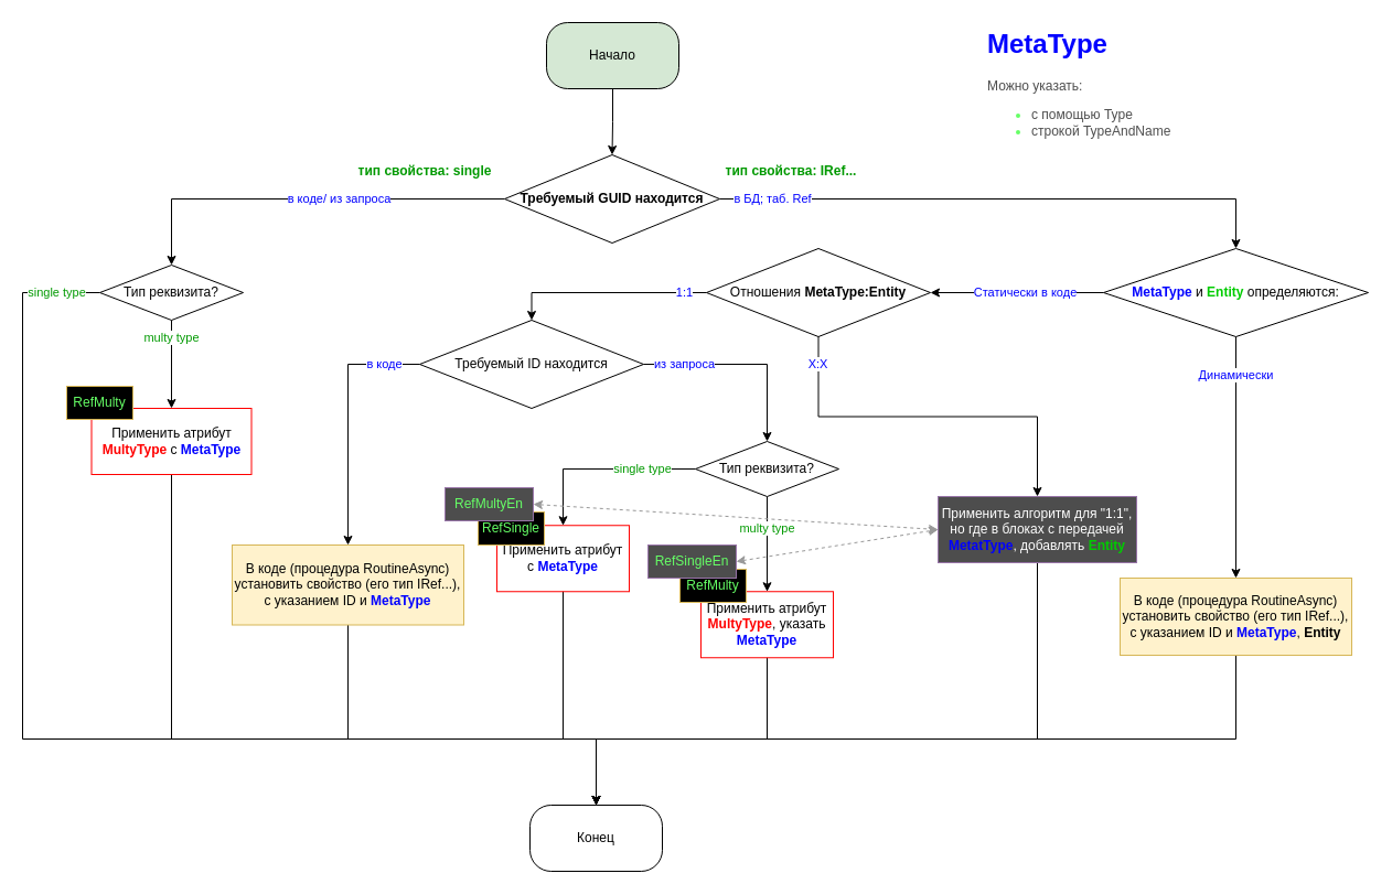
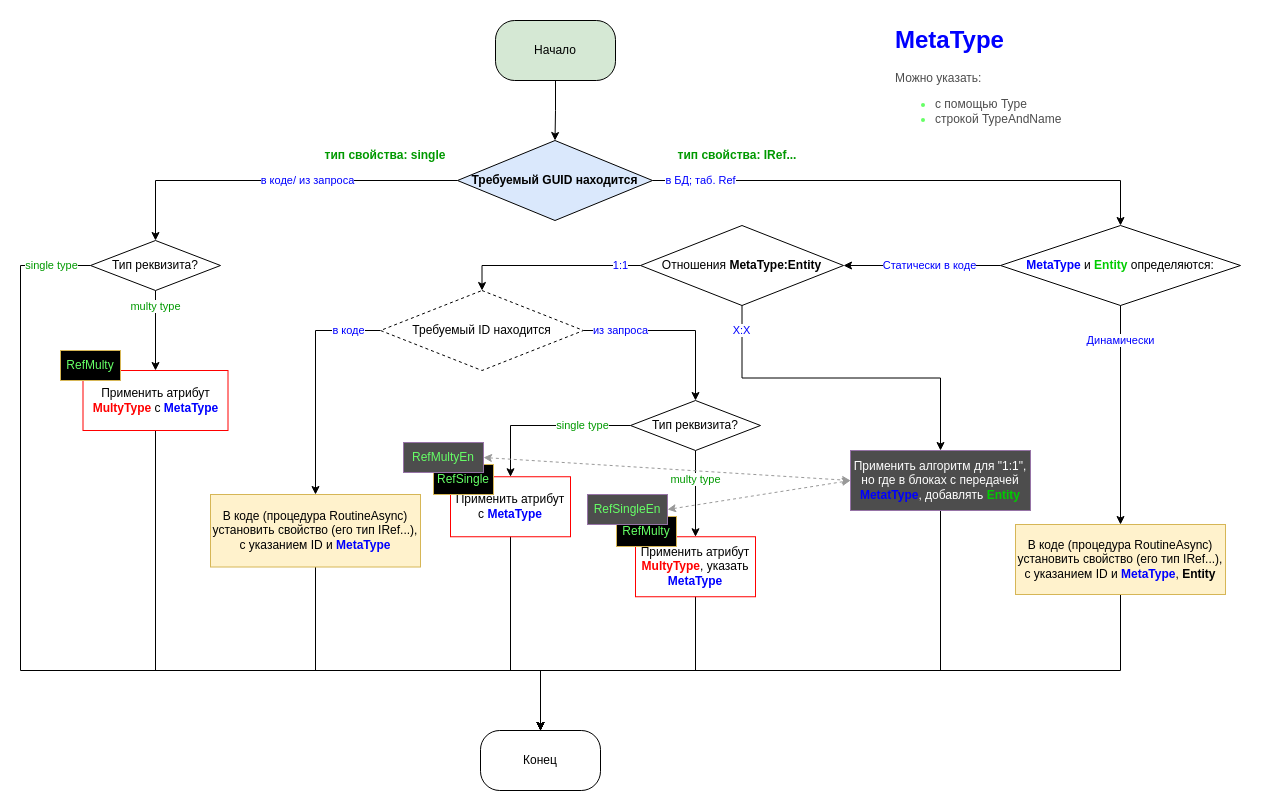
  <mxCell id="0" />
  <mxCell id="1" parent="0" />
  <mxCell id="2" value="" style="edgeStyle=orthogonalEdgeStyle;rounded=0;orthogonalLoop=1;jettySize=auto;html=1;fontColor=#66FF66;" edge="1" parent="1" source="3" target="7"><mxGeometry relative="1" as="geometry" /></mxCell>
  <mxCell id="3" value="Начало" style="rounded=1;whiteSpace=wrap;html=1;arcSize=32;fillColor=#d5e8d4;" parent="1" vertex="1"><mxGeometry x="495" y="20" width="120" height="60" as="geometry" /></mxCell>
  <mxCell id="4" value="Конец" style="rounded=1;whiteSpace=wrap;html=1;arcSize=32;" parent="1" vertex="1"><mxGeometry x="480" y="730" width="120" height="60" as="geometry" /></mxCell>
  <mxCell id="5" value="в коде/ из запроса" style="edgeStyle=orthogonalEdgeStyle;rounded=0;orthogonalLoop=1;jettySize=auto;html=1;fontColor=#0000FF;entryX=0.5;entryY=0;entryDx=0;entryDy=0;" edge="1" parent="1" source="7" target="13"><mxGeometry x="-0.171" relative="1" as="geometry"><mxPoint x="319.5" y="180" as="targetPoint" /><mxPoint as="offset" /></mxGeometry></mxCell>
  <mxCell id="6" value="в БД; таб. Ref" style="edgeStyle=orthogonalEdgeStyle;rounded=0;orthogonalLoop=1;jettySize=auto;html=1;fontColor=#0000FF;entryX=0.5;entryY=0;entryDx=0;entryDy=0;" edge="1" parent="1" source="7" target="35"><mxGeometry x="-0.813" relative="1" as="geometry"><mxPoint x="769.5" y="180" as="targetPoint" /><mxPoint as="offset" /></mxGeometry></mxCell>
- <mxCell id="7" value="Требуемый GUID находится" style="rhombus;whiteSpace=wrap;html=1;rounded=0;arcSize=0;fontStyle=1;verticalAlign=middle;horizontal=1;" vertex="1" parent="1"><mxGeometry x="457" y="140" width="195" height="80" as="geometry" /></mxCell>
+ <mxCell id="7" value="Требуемый GUID находится" style="rhombus;whiteSpace=wrap;html=1;rounded=0;arcSize=0;fontStyle=1;verticalAlign=middle;horizontal=1;fillColor=#dae8fc;" vertex="1" parent="1"><mxGeometry x="457" y="140" width="195" height="80" as="geometry" /></mxCell>
  <mxCell id="8" value="&lt;h1&gt;&lt;font color=&quot;#0000ff&quot;&gt;MetaType&lt;/font&gt;&lt;/h1&gt;&lt;p&gt;&lt;font color=&quot;#4d4d4d&quot;&gt;Можно указать:&lt;/font&gt;&lt;/p&gt;&lt;p&gt;&lt;/p&gt;&lt;ul&gt;&lt;li&gt;&lt;font color=&quot;#4d4d4d&quot;&gt;с помощью Type&lt;/font&gt;&lt;/li&gt;&lt;li&gt;&lt;font color=&quot;#4d4d4d&quot;&gt;строкой TypeAndName&lt;/font&gt;&lt;/li&gt;&lt;/ul&gt;&lt;p&gt;&lt;/p&gt;" style="text;html=1;strokeColor=none;fillColor=none;spacing=5;spacingTop=-20;whiteSpace=wrap;overflow=hidden;rounded=0;fontColor=#66FF66;" vertex="1" parent="1"><mxGeometry x="890" y="20" width="190" height="120" as="geometry" /></mxCell>
  <mxCell id="9" value="тип свойства: single" style="text;html=1;strokeColor=none;fillColor=none;align=center;verticalAlign=middle;whiteSpace=wrap;rounded=0;fontColor=#009900;fontStyle=1" vertex="1" parent="1"><mxGeometry x="320" y="140" width="130" height="30" as="geometry" /></mxCell>
- <mxCell id="10" value="тип свойства: IRef..." style="text;html=1;strokeColor=none;fillColor=none;align=center;verticalAlign=middle;whiteSpace=wrap;rounded=0;fontColor=#009900;fontStyle=1" vertex="1" parent="1"><mxGeometry x="652" y="140" width="130" height="30" as="geometry" /></mxCell>
+ <mxCell id="10" value="тип свойства: IRef..." style="text;html=1;strokeColor=none;fillColor=none;align=center;verticalAlign=middle;whiteSpace=wrap;rounded=0;fontColor=#009900;fontStyle=1" vertex="1" parent="1"><mxGeometry x="672" y="140" width="130" height="30" as="geometry" /></mxCell>
  <mxCell id="11" value="multy type" style="edgeStyle=orthogonalEdgeStyle;orthogonalLoop=1;jettySize=auto;html=1;fontColor=#009900;rounded=0;" edge="1" parent="1" source="13" target="18"><mxGeometry x="-0.6" relative="1" as="geometry"><mxPoint as="offset" /></mxGeometry></mxCell>
  <mxCell id="12" value="single type" style="edgeStyle=orthogonalEdgeStyle;orthogonalLoop=1;jettySize=auto;html=1;fontColor=#009900;rounded=0;exitX=0;exitY=0.5;exitDx=0;exitDy=0;" edge="1" parent="1" source="13" target="4"><mxGeometry x="-0.926" relative="1" as="geometry"><mxPoint x="90" y="270" as="sourcePoint" /><Array as="points"><mxPoint x="20" y="265" /><mxPoint x="20" y="670" /><mxPoint x="540" y="670" /></Array><mxPoint as="offset" /></mxGeometry></mxCell>
  <mxCell id="13" value="Тип реквизита?" style="rhombus;whiteSpace=wrap;html=1;rounded=0;arcSize=0;fontStyle=0;verticalAlign=middle;horizontal=1;" vertex="1" parent="1"><mxGeometry x="90" y="240" width="130" height="50" as="geometry" /></mxCell>
  <mxCell id="14" value="&lt;font color=&quot;#0000ff&quot;&gt;1:1&lt;/font&gt;" style="edgeStyle=orthogonalEdgeStyle;rounded=0;orthogonalLoop=1;jettySize=auto;html=1;fontColor=#000000;entryX=0.5;entryY=0;entryDx=0;entryDy=0;" edge="1" parent="1" source="16" target="21"><mxGeometry x="-0.781" relative="1" as="geometry"><mxPoint as="offset" /></mxGeometry></mxCell>
  <mxCell id="15" value="X:X" style="edgeStyle=orthogonalEdgeStyle;rounded=0;orthogonalLoop=1;jettySize=auto;html=1;fontColor=#0000FF;exitX=0.5;exitY=1;exitDx=0;exitDy=0;" edge="1" parent="1" source="16" target="32"><mxGeometry x="-0.855" y="-1" relative="1" as="geometry"><mxPoint as="offset" /></mxGeometry></mxCell>
  <mxCell id="16" value="&lt;font color=&quot;#000000&quot;&gt;Отношения &lt;b&gt;MetaType:Entity&lt;/b&gt;&lt;/font&gt;" style="rhombus;whiteSpace=wrap;html=1;rounded=0;fontColor=#009900;fillColor=none;" vertex="1" parent="1"><mxGeometry x="640" y="225" width="203" height="80" as="geometry" /></mxCell>
  <mxCell id="17" style="edgeStyle=orthogonalEdgeStyle;rounded=0;orthogonalLoop=1;jettySize=auto;html=1;exitX=0.5;exitY=1;exitDx=0;exitDy=0;entryX=0.5;entryY=0;entryDx=0;entryDy=0;fontColor=#009900;" edge="1" parent="1" source="18" target="4"><mxGeometry relative="1" as="geometry"><Array as="points"><mxPoint x="155" y="670" /><mxPoint x="540" y="670" /></Array></mxGeometry></mxCell>
  <mxCell id="18" value="Применить атрибут &lt;b&gt;&lt;font color=&quot;#ff0000&quot;&gt;MultyType&lt;/font&gt;&lt;/b&gt; с &lt;font color=&quot;#0000ff&quot;&gt;&lt;b&gt;MetaType&lt;/b&gt;&lt;/font&gt;" style="whiteSpace=wrap;html=1;rounded=0;arcSize=0;fontStyle=0;strokeColor=#FF0000;" vertex="1" parent="1"><mxGeometry x="82.5" y="370" width="145" height="60" as="geometry" /></mxCell>
  <mxCell id="19" value="в коде" style="edgeStyle=orthogonalEdgeStyle;rounded=0;orthogonalLoop=1;jettySize=auto;html=1;fontColor=#0000FF;exitX=0;exitY=0.5;exitDx=0;exitDy=0;" edge="1" parent="1" source="21" target="23"><mxGeometry x="-0.721" relative="1" as="geometry"><mxPoint as="offset" /></mxGeometry></mxCell>
  <mxCell id="20" value="из запроса" style="edgeStyle=orthogonalEdgeStyle;rounded=0;orthogonalLoop=1;jettySize=auto;html=1;fontColor=#0000FF;exitX=1;exitY=0.5;exitDx=0;exitDy=0;entryX=0.5;entryY=0;entryDx=0;entryDy=0;" edge="1" parent="1" source="21" target="26"><mxGeometry x="-0.602" relative="1" as="geometry"><mxPoint x="710" y="410" as="targetPoint" /><mxPoint x="1" as="offset" /></mxGeometry></mxCell>
- <mxCell id="21" value="&lt;font color=&quot;#000000&quot;&gt;Требуемый ID находится&lt;/font&gt;" style="rhombus;whiteSpace=wrap;html=1;rounded=0;fontColor=#009900;fillColor=none;" vertex="1" parent="1"><mxGeometry x="380" y="290" width="203" height="80" as="geometry" /></mxCell>
+ <mxCell id="21" value="&lt;font color=&quot;#000000&quot;&gt;Требуемый ID находится&lt;/font&gt;" style="rhombus;whiteSpace=wrap;html=1;rounded=0;fontColor=#009900;fillColor=none;dashed=1;" vertex="1" parent="1"><mxGeometry x="380" y="290" width="203" height="80" as="geometry" /></mxCell>
  <mxCell id="22" style="edgeStyle=orthogonalEdgeStyle;rounded=0;orthogonalLoop=1;jettySize=auto;html=1;exitX=0.5;exitY=1;exitDx=0;exitDy=0;entryX=0.5;entryY=0;entryDx=0;entryDy=0;fontColor=#0000FF;" edge="1" parent="1" source="23" target="4"><mxGeometry relative="1" as="geometry"><Array as="points"><mxPoint x="315" y="670" /><mxPoint x="540" y="670" /></Array></mxGeometry></mxCell>
  <mxCell id="23" value="&lt;font color=&quot;#000000&quot;&gt;В коде (процедура RoutineAsync) установить свойство (его тип IRef...), c указанием ID и &lt;/font&gt;&lt;font color=&quot;#0000ff&quot;&gt;&lt;b&gt;MetaType&lt;/b&gt;&lt;/font&gt;" style="whiteSpace=wrap;html=1;fillColor=#fff2cc;rounded=0;strokeColor=#d6b656;" vertex="1" parent="1"><mxGeometry x="210" y="494" width="210" height="72.5" as="geometry" /></mxCell>
  <mxCell id="24" value="single type" style="edgeStyle=orthogonalEdgeStyle;orthogonalLoop=1;jettySize=auto;html=1;fontColor=#009900;rounded=0;exitX=0;exitY=0.5;exitDx=0;exitDy=0;entryX=0.5;entryY=0;entryDx=0;entryDy=0;" edge="1" parent="1" source="26" target="28"><mxGeometry x="-0.434" relative="1" as="geometry"><mxPoint x="591" y="444" as="sourcePoint" /><mxPoint x="500" y="470" as="targetPoint" /><Array as="points"><mxPoint x="510" y="425" /></Array><mxPoint as="offset" /></mxGeometry></mxCell>
  <mxCell id="25" value="&lt;span style=&quot;color: rgb(0, 153, 0);&quot;&gt;multy type&lt;/span&gt;" style="edgeStyle=orthogonalEdgeStyle;rounded=0;orthogonalLoop=1;jettySize=auto;html=1;exitX=0.5;exitY=1;exitDx=0;exitDy=0;entryX=0.5;entryY=0;entryDx=0;entryDy=0;fontColor=#00CC00;" edge="1" parent="1" source="26" target="30"><mxGeometry x="-0.304" relative="1" as="geometry"><Array as="points"><mxPoint x="695" y="480" /><mxPoint x="695" y="480" /></Array><mxPoint y="-1" as="offset" /></mxGeometry></mxCell>
  <mxCell id="26" value="Тип реквизита?" style="rhombus;whiteSpace=wrap;html=1;rounded=0;arcSize=0;fontStyle=0;verticalAlign=middle;horizontal=1;" vertex="1" parent="1"><mxGeometry x="630" y="400" width="130" height="50" as="geometry" /></mxCell>
  <mxCell id="27" style="edgeStyle=orthogonalEdgeStyle;rounded=0;orthogonalLoop=1;jettySize=auto;html=1;exitX=0.5;exitY=1;exitDx=0;exitDy=0;entryX=0.5;entryY=0;entryDx=0;entryDy=0;fontColor=#000000;" edge="1" parent="1" source="28" target="4"><mxGeometry relative="1" as="geometry"><Array as="points"><mxPoint x="510" y="670" /><mxPoint x="540" y="670" /></Array></mxGeometry></mxCell>
  <mxCell id="28" value="&lt;font color=&quot;#000000&quot;&gt;Применить атрибут с &lt;/font&gt;&lt;b&gt;MetaType&lt;/b&gt;" style="rounded=0;whiteSpace=wrap;html=1;fontColor=#0000FF;fillColor=none;strokeColor=#FF0000;" vertex="1" parent="1"><mxGeometry x="450" y="476.25" width="120" height="60" as="geometry" /></mxCell>
  <mxCell id="29" style="edgeStyle=orthogonalEdgeStyle;rounded=0;orthogonalLoop=1;jettySize=auto;html=1;exitX=0.5;exitY=1;exitDx=0;exitDy=0;entryX=0.5;entryY=0;entryDx=0;entryDy=0;fontColor=#FF0000;" edge="1" parent="1" source="30" target="4"><mxGeometry relative="1" as="geometry"><Array as="points"><mxPoint x="695" y="670" /><mxPoint x="540" y="670" /></Array></mxGeometry></mxCell>
  <mxCell id="30" value="Применить атрибут &lt;b&gt;&lt;font color=&quot;#ff0000&quot;&gt;MultyType&lt;/font&gt;&lt;/b&gt;, указать &lt;b&gt;&lt;font color=&quot;#0000ff&quot;&gt;MetaType&lt;/font&gt;&lt;/b&gt;" style="rounded=0;whiteSpace=wrap;html=1;fontColor=#000000;fillColor=none;strokeColor=#FF0000;" vertex="1" parent="1"><mxGeometry x="635" y="536.25" width="120" height="60" as="geometry" /></mxCell>
  <mxCell id="31" style="edgeStyle=orthogonalEdgeStyle;rounded=0;orthogonalLoop=1;jettySize=auto;html=1;exitX=0.5;exitY=1;exitDx=0;exitDy=0;fontColor=#00CC00;" edge="1" parent="1" source="32"><mxGeometry relative="1" as="geometry"><mxPoint x="540" y="730" as="targetPoint" /><Array as="points"><mxPoint x="940" y="670" /><mxPoint x="540" y="670" /></Array></mxGeometry></mxCell>
  <mxCell id="32" value="&lt;font color=&quot;#ffffff&quot;&gt;Применить алгоритм для &quot;1:1&quot;, но где в блоках с передачей&lt;/font&gt;&lt;font color=&quot;#666666&quot;&gt; &lt;/font&gt;&lt;font color=&quot;#0000ff&quot;&gt;&lt;b&gt;MetatType&lt;/b&gt;&lt;/font&gt;&lt;font color=&quot;#ffffff&quot;&gt;, добавлять&lt;/font&gt;&lt;font color=&quot;#666666&quot;&gt; &lt;/font&gt;&lt;font color=&quot;#00cc00&quot;&gt;&lt;b&gt;Entity&lt;/b&gt;&lt;/font&gt;" style="whiteSpace=wrap;html=1;fillColor=#4D4D4D;rounded=0;strokeColor=#9673a6;" vertex="1" parent="1"><mxGeometry x="850" y="450" width="180" height="60" as="geometry" /></mxCell>
  <mxCell id="33" value="Статически в коде" style="edgeStyle=orthogonalEdgeStyle;rounded=0;orthogonalLoop=1;jettySize=auto;html=1;exitX=0;exitY=0.5;exitDx=0;exitDy=0;entryX=1;entryY=0.5;entryDx=0;entryDy=0;fontColor=#0000FF;" edge="1" parent="1" source="35" target="16"><mxGeometry x="-0.108" relative="1" as="geometry"><mxPoint x="-1" as="offset" /></mxGeometry></mxCell>
  <mxCell id="34" value="Динамически" style="edgeStyle=orthogonalEdgeStyle;rounded=0;orthogonalLoop=1;jettySize=auto;html=1;fontColor=#0000FF;" edge="1" parent="1" source="35" target="37"><mxGeometry x="-0.68" relative="1" as="geometry"><mxPoint as="offset" /></mxGeometry></mxCell>
  <mxCell id="35" value="&lt;b style=&quot;&quot;&gt;&lt;font color=&quot;#0000ff&quot;&gt;MetaType &lt;/font&gt;&lt;/b&gt;&lt;font color=&quot;#000000&quot;&gt;и &lt;/font&gt;&lt;b&gt;Entity&amp;nbsp;&lt;/b&gt;&lt;font style=&quot;&quot; color=&quot;#000000&quot;&gt;определяются:&lt;/font&gt;" style="rhombus;whiteSpace=wrap;html=1;rounded=0;fontColor=#00CC00;fillColor=none;" vertex="1" parent="1"><mxGeometry x="1000" y="225" width="240" height="80" as="geometry" /></mxCell>
  <mxCell id="36" style="edgeStyle=orthogonalEdgeStyle;rounded=0;orthogonalLoop=1;jettySize=auto;html=1;exitX=0.5;exitY=1;exitDx=0;exitDy=0;entryX=0.5;entryY=0;entryDx=0;entryDy=0;fontColor=#00CC00;" edge="1" parent="1" source="37" target="4"><mxGeometry relative="1" as="geometry"><Array as="points"><mxPoint x="1120" y="670" /><mxPoint x="540" y="670" /></Array></mxGeometry></mxCell>
  <mxCell id="37" value="&lt;font color=&quot;#000000&quot;&gt;В коде (процедура RoutineAsync) установить свойство (его тип IRef...), c указанием ID и&amp;nbsp;&lt;/font&gt;&lt;b style=&quot;color: rgb(0, 0, 255);&quot;&gt;MetaType&lt;/b&gt;&lt;font color=&quot;#000000&quot;&gt;, &lt;/font&gt;&lt;b style=&quot;&quot;&gt;Entity&lt;/b&gt;" style="whiteSpace=wrap;html=1;fillColor=#fff2cc;rounded=0;strokeColor=#d6b656;" vertex="1" parent="1"><mxGeometry x="1015" y="524" width="210" height="70" as="geometry" /></mxCell>
  <mxCell id="38" value="RefMulty" style="text;html=1;strokeColor=#d6b656;fillColor=#000000;align=center;verticalAlign=middle;whiteSpace=wrap;rounded=0;fontColor=#66FF66;" vertex="1" parent="1"><mxGeometry x="616" y="516" width="60" height="30" as="geometry" /></mxCell>
  <mxCell id="39" value="RefMulty" style="text;html=1;strokeColor=#d6b656;fillColor=#000000;align=center;verticalAlign=middle;whiteSpace=wrap;rounded=0;fontColor=#66FF66;" vertex="1" parent="1"><mxGeometry x="60" y="350" width="60" height="30" as="geometry" /></mxCell>
  <mxCell id="40" value="RefSingle" style="text;html=1;strokeColor=#d6b656;fillColor=#000000;align=center;verticalAlign=middle;whiteSpace=wrap;rounded=0;fontColor=#66FF66;" vertex="1" parent="1"><mxGeometry x="433" y="464" width="60" height="30" as="geometry" /></mxCell>
  <mxCell id="41" value="RefSingleEn" style="text;html=1;strokeColor=#9673a6;fillColor=#4D4D4D;align=center;verticalAlign=middle;whiteSpace=wrap;rounded=0;fontColor=#66FF66;" vertex="1" parent="1"><mxGeometry x="587" y="494" width="80" height="30" as="geometry" /></mxCell>
  <mxCell id="42" value="" style="endArrow=classic;startArrow=classic;html=1;rounded=0;fontColor=#FFFFFF;exitX=1;exitY=0.5;exitDx=0;exitDy=0;entryX=0;entryY=0.5;entryDx=0;entryDy=0;strokeColor=#999999;dashed=1;" edge="1" parent="1" source="44" target="32"><mxGeometry width="50" height="50" relative="1" as="geometry"><mxPoint x="570" y="480" as="sourcePoint" /><mxPoint x="620" y="430" as="targetPoint" /></mxGeometry></mxCell>
  <mxCell id="43" value="" style="endArrow=classic;startArrow=classic;html=1;rounded=0;fontColor=#FFFFFF;exitX=1;exitY=0.5;exitDx=0;exitDy=0;strokeColor=#999999;dashed=1;" edge="1" parent="1" source="41"><mxGeometry width="50" height="50" relative="1" as="geometry"><mxPoint x="570" y="480" as="sourcePoint" /><mxPoint x="850" y="480" as="targetPoint" /></mxGeometry></mxCell>
  <mxCell id="44" value="RefMultyEn" style="text;html=1;strokeColor=#9673a6;fillColor=#4D4D4D;align=center;verticalAlign=middle;whiteSpace=wrap;rounded=0;fontColor=#66FF66;" vertex="1" parent="1"><mxGeometry x="403" y="442" width="80" height="30" as="geometry" /></mxCell>
